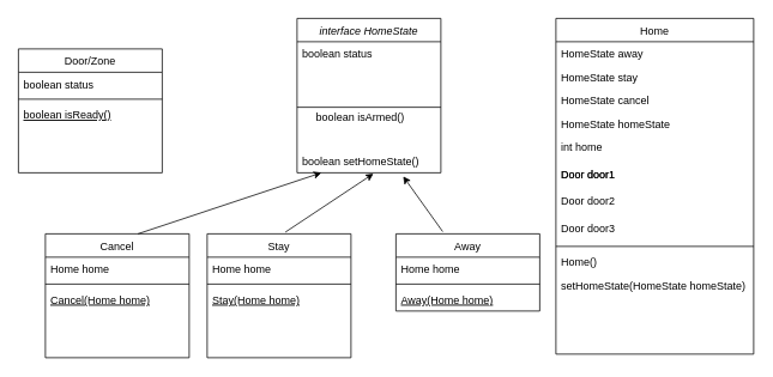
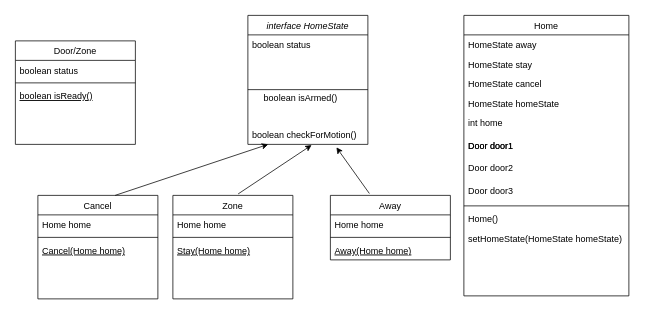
  <mxCell id="0" />
  <mxCell id="1" parent="0" />
  <mxCell id="2" value="interface HomeState" style="swimlane;fontStyle=2;align=center;verticalAlign=top;childLayout=stackLayout;horizontal=1;startSize=26;horizontalStack=0;resizeParent=1;resizeLast=0;collapsible=1;marginBottom=0;rounded=0;shadow=0;strokeWidth=1;" parent="1" vertex="1"><mxGeometry x="330" y="20" width="160" height="172" as="geometry"><mxRectangle x="230" y="140" width="160" height="26" as="alternateBounds" /></mxGeometry></mxCell>
  <mxCell id="3" value="boolean status" style="text;align=left;verticalAlign=top;spacingLeft=4;spacingRight=4;overflow=hidden;rotatable=0;points=[[0,0.5],[1,0.5]];portConstraint=eastwest;" vertex="1" parent="2"><mxGeometry y="26" width="160" height="26" as="geometry" /></mxCell>
  <mxCell id="4" value="" style="line;html=1;strokeWidth=1;align=left;verticalAlign=middle;spacingTop=-1;spacingLeft=3;spacingRight=3;rotatable=0;labelPosition=right;points=[];portConstraint=eastwest;" parent="2" vertex="1"><mxGeometry y="52" width="160" height="94" as="geometry" /></mxCell>
- <mxCell id="5" value="boolean setHomeState()" style="text;align=left;verticalAlign=top;spacingLeft=4;spacingRight=4;overflow=hidden;rotatable=0;points=[[0,0.5],[1,0.5]];portConstraint=eastwest;" vertex="1" parent="2"><mxGeometry y="146" width="160" height="26" as="geometry" /></mxCell>
- <mxCell id="6" value="Stay" style="swimlane;fontStyle=0;align=center;verticalAlign=top;childLayout=stackLayout;horizontal=1;startSize=26;horizontalStack=0;resizeParent=1;resizeLast=0;collapsible=1;marginBottom=0;rounded=0;shadow=0;strokeWidth=1;" parent="1" vertex="1"><mxGeometry x="230" y="260" width="160" height="138" as="geometry"><mxRectangle x="130" y="380" width="160" height="26" as="alternateBounds" /></mxGeometry></mxCell>
+ <mxCell id="5" value="boolean checkForMotion()" style="text;align=left;verticalAlign=top;spacingLeft=4;spacingRight=4;overflow=hidden;rotatable=0;points=[[0,0.5],[1,0.5]];portConstraint=eastwest;" vertex="1" parent="2"><mxGeometry y="146" width="160" height="26" as="geometry" /></mxCell>
+ <mxCell id="6" value="Zone" style="swimlane;fontStyle=0;align=center;verticalAlign=top;childLayout=stackLayout;horizontal=1;startSize=26;horizontalStack=0;resizeParent=1;resizeLast=0;collapsible=1;marginBottom=0;rounded=0;shadow=0;strokeWidth=1;" parent="1" vertex="1"><mxGeometry x="230" y="260" width="160" height="138" as="geometry"><mxRectangle x="130" y="380" width="160" height="26" as="alternateBounds" /></mxGeometry></mxCell>
  <mxCell id="7" value="Home home" style="text;align=left;verticalAlign=top;spacingLeft=4;spacingRight=4;overflow=hidden;rotatable=0;points=[[0,0.5],[1,0.5]];portConstraint=eastwest;" parent="6" vertex="1"><mxGeometry y="26" width="160" height="26" as="geometry" /></mxCell>
  <mxCell id="8" value="" style="line;html=1;strokeWidth=1;align=left;verticalAlign=middle;spacingTop=-1;spacingLeft=3;spacingRight=3;rotatable=0;labelPosition=right;points=[];portConstraint=eastwest;" parent="6" vertex="1"><mxGeometry y="52" width="160" height="8" as="geometry" /></mxCell>
  <mxCell id="9" value="Stay(Home home)" style="text;align=left;verticalAlign=top;spacingLeft=4;spacingRight=4;overflow=hidden;rotatable=0;points=[[0,0.5],[1,0.5]];portConstraint=eastwest;fontStyle=4" parent="6" vertex="1"><mxGeometry y="60" width="160" height="26" as="geometry" /></mxCell>
  <mxCell id="10" value="Away" style="swimlane;fontStyle=0;align=center;verticalAlign=top;childLayout=stackLayout;horizontal=1;startSize=26;horizontalStack=0;resizeParent=1;resizeLast=0;collapsible=1;marginBottom=0;rounded=0;shadow=0;strokeWidth=1;" parent="1" vertex="1"><mxGeometry x="440" y="260" width="160" height="86" as="geometry"><mxRectangle x="340" y="380" width="170" height="26" as="alternateBounds" /></mxGeometry></mxCell>
  <mxCell id="11" value="Home home" style="text;align=left;verticalAlign=top;spacingLeft=4;spacingRight=4;overflow=hidden;rotatable=0;points=[[0,0.5],[1,0.5]];portConstraint=eastwest;" parent="10" vertex="1"><mxGeometry y="26" width="160" height="26" as="geometry" /></mxCell>
  <mxCell id="12" value="" style="line;html=1;strokeWidth=1;align=left;verticalAlign=middle;spacingTop=-1;spacingLeft=3;spacingRight=3;rotatable=0;labelPosition=right;points=[];portConstraint=eastwest;" parent="10" vertex="1"><mxGeometry y="52" width="160" height="8" as="geometry" /></mxCell>
  <mxCell id="13" value="Away(Home home)" style="text;align=left;verticalAlign=top;spacingLeft=4;spacingRight=4;overflow=hidden;rotatable=0;points=[[0,0.5],[1,0.5]];portConstraint=eastwest;fontStyle=4" vertex="1" parent="10"><mxGeometry y="60" width="160" height="26" as="geometry" /></mxCell>
  <mxCell id="14" value="Home" style="swimlane;fontStyle=0;align=center;verticalAlign=top;childLayout=stackLayout;horizontal=1;startSize=26;horizontalStack=0;resizeParent=1;resizeLast=0;collapsible=1;marginBottom=0;rounded=0;shadow=0;strokeWidth=1;" parent="1" vertex="1"><mxGeometry x="618" y="20" width="220" height="374" as="geometry"><mxRectangle x="550" y="140" width="160" height="26" as="alternateBounds" /></mxGeometry></mxCell>
  <mxCell id="15" value="HomeState away" style="text;align=left;verticalAlign=top;spacingLeft=4;spacingRight=4;overflow=hidden;rotatable=0;points=[[0,0.5],[1,0.5]];portConstraint=eastwest;" parent="14" vertex="1"><mxGeometry y="26" width="220" height="26" as="geometry" /></mxCell>
  <mxCell id="16" value="HomeState stay" style="text;align=left;verticalAlign=top;spacingLeft=4;spacingRight=4;overflow=hidden;rotatable=0;points=[[0,0.5],[1,0.5]];portConstraint=eastwest;rounded=0;shadow=0;html=0;" parent="14" vertex="1"><mxGeometry y="52" width="220" height="26" as="geometry" /></mxCell>
  <mxCell id="17" value="HomeState cancel" style="text;align=left;verticalAlign=top;spacingLeft=4;spacingRight=4;overflow=hidden;rotatable=0;points=[[0,0.5],[1,0.5]];portConstraint=eastwest;rounded=0;shadow=0;html=0;" parent="14" vertex="1"><mxGeometry y="78" width="220" height="26" as="geometry" /></mxCell>
  <mxCell id="18" value="HomeState homeState" style="text;align=left;verticalAlign=top;spacingLeft=4;spacingRight=4;overflow=hidden;rotatable=0;points=[[0,0.5],[1,0.5]];portConstraint=eastwest;rounded=0;shadow=0;html=0;" parent="14" vertex="1"><mxGeometry y="104" width="220" height="26" as="geometry" /></mxCell>
  <mxCell id="19" value="int home" style="text;align=left;verticalAlign=top;spacingLeft=4;spacingRight=4;overflow=hidden;rotatable=0;points=[[0,0.5],[1,0.5]];portConstraint=eastwest;rounded=0;shadow=0;html=0;" vertex="1" parent="14"><mxGeometry y="130" width="220" height="30" as="geometry" /></mxCell>
  <mxCell id="20" value="Door door1" style="text;align=left;verticalAlign=top;spacingLeft=4;spacingRight=4;overflow=hidden;rotatable=0;points=[[0,0.5],[1,0.5]];portConstraint=eastwest;rounded=0;shadow=0;html=0;" parent="14" vertex="1"><mxGeometry y="160" width="220" height="30" as="geometry" /></mxCell>
  <mxCell id="21" value="Door door2" style="text;align=left;verticalAlign=top;spacingLeft=4;spacingRight=4;overflow=hidden;rotatable=0;points=[[0,0.5],[1,0.5]];portConstraint=eastwest;rounded=0;shadow=0;html=0;" vertex="1" parent="14"><mxGeometry y="190" width="220" height="30" as="geometry" /></mxCell>
  <mxCell id="22" value="Door door3" style="text;align=left;verticalAlign=top;spacingLeft=4;spacingRight=4;overflow=hidden;rotatable=0;points=[[0,0.5],[1,0.5]];portConstraint=eastwest;rounded=0;shadow=0;html=0;" vertex="1" parent="14"><mxGeometry y="220" width="220" height="30" as="geometry" /></mxCell>
  <mxCell id="23" value="" style="line;html=1;strokeWidth=1;align=left;verticalAlign=middle;spacingTop=-1;spacingLeft=3;spacingRight=3;rotatable=0;labelPosition=right;points=[];portConstraint=eastwest;" parent="14" vertex="1"><mxGeometry y="250" width="220" height="8" as="geometry" /></mxCell>
  <mxCell id="24" value="Home()" style="text;align=left;verticalAlign=top;spacingLeft=4;spacingRight=4;overflow=hidden;rotatable=0;points=[[0,0.5],[1,0.5]];portConstraint=eastwest;" parent="14" vertex="1"><mxGeometry y="258" width="220" height="26" as="geometry" /></mxCell>
  <mxCell id="25" value="setHomeState(HomeState homeState)" style="text;align=left;verticalAlign=top;spacingLeft=4;spacingRight=4;overflow=hidden;rotatable=0;points=[[0,0.5],[1,0.5]];portConstraint=eastwest;" parent="14" vertex="1"><mxGeometry y="284" width="220" height="90" as="geometry" /></mxCell>
  <mxCell id="26" value="Door door1" style="text;align=left;verticalAlign=top;spacingLeft=4;spacingRight=4;overflow=hidden;rotatable=0;points=[[0,0.5],[1,0.5]];portConstraint=eastwest;rounded=0;shadow=0;html=0;" vertex="1" parent="1"><mxGeometry x="618" y="180" width="160" height="30" as="geometry" /></mxCell>
  <mxCell id="27" value="boolean isArmed()" style="text;html=1;align=center;verticalAlign=middle;resizable=0;points=[];autosize=1;strokeColor=none;fillColor=none;" vertex="1" parent="1"><mxGeometry x="345" y="120" width="110" height="20" as="geometry" /></mxCell>
  <mxCell id="28" value="" style="endArrow=classic;html=1;rounded=0;entryX=0.531;entryY=1.038;entryDx=0;entryDy=0;entryPerimeter=0;exitX=0.544;exitY=-0.014;exitDx=0;exitDy=0;exitPerimeter=0;" edge="1" parent="1" source="6" target="5"><mxGeometry width="50" height="50" relative="1" as="geometry"><mxPoint x="490" y="280" as="sourcePoint" /><mxPoint x="540" y="230" as="targetPoint" /></mxGeometry></mxCell>
  <mxCell id="29" value="" style="endArrow=classic;html=1;rounded=0;entryX=0.738;entryY=1.154;entryDx=0;entryDy=0;entryPerimeter=0;exitX=0.325;exitY=-0.029;exitDx=0;exitDy=0;exitPerimeter=0;" edge="1" parent="1" source="10" target="5"><mxGeometry width="50" height="50" relative="1" as="geometry"><mxPoint x="327.04" y="268.068" as="sourcePoint" /><mxPoint x="424.96" y="202.988" as="targetPoint" /></mxGeometry></mxCell>
  <mxCell id="30" value="Cancel" style="swimlane;fontStyle=0;align=center;verticalAlign=top;childLayout=stackLayout;horizontal=1;startSize=26;horizontalStack=0;resizeParent=1;resizeLast=0;collapsible=1;marginBottom=0;rounded=0;shadow=0;strokeWidth=1;" vertex="1" parent="1"><mxGeometry x="50" y="260" width="160" height="138" as="geometry"><mxRectangle x="130" y="380" width="160" height="26" as="alternateBounds" /></mxGeometry></mxCell>
  <mxCell id="31" value="Home home" style="text;align=left;verticalAlign=top;spacingLeft=4;spacingRight=4;overflow=hidden;rotatable=0;points=[[0,0.5],[1,0.5]];portConstraint=eastwest;" vertex="1" parent="30"><mxGeometry y="26" width="160" height="26" as="geometry" /></mxCell>
  <mxCell id="32" value="" style="line;html=1;strokeWidth=1;align=left;verticalAlign=middle;spacingTop=-1;spacingLeft=3;spacingRight=3;rotatable=0;labelPosition=right;points=[];portConstraint=eastwest;" vertex="1" parent="30"><mxGeometry y="52" width="160" height="8" as="geometry" /></mxCell>
  <mxCell id="33" value="Cancel(Home home)" style="text;align=left;verticalAlign=top;spacingLeft=4;spacingRight=4;overflow=hidden;rotatable=0;points=[[0,0.5],[1,0.5]];portConstraint=eastwest;fontStyle=4" vertex="1" parent="30"><mxGeometry y="60" width="160" height="26" as="geometry" /></mxCell>
  <mxCell id="34" value="" style="endArrow=classic;html=1;rounded=0;entryX=0.169;entryY=1;entryDx=0;entryDy=0;entryPerimeter=0;exitX=0.644;exitY=0;exitDx=0;exitDy=0;exitPerimeter=0;" edge="1" parent="1" source="30" target="5"><mxGeometry width="50" height="50" relative="1" as="geometry"><mxPoint x="170" y="245.078" as="sourcePoint" /><mxPoint x="267.92" y="179.998" as="targetPoint" /></mxGeometry></mxCell>
  <mxCell id="35" value="Door/Zone" style="swimlane;fontStyle=0;align=center;verticalAlign=top;childLayout=stackLayout;horizontal=1;startSize=26;horizontalStack=0;resizeParent=1;resizeLast=0;collapsible=1;marginBottom=0;rounded=0;shadow=0;strokeWidth=1;" vertex="1" parent="1"><mxGeometry x="20" y="54" width="160" height="138" as="geometry"><mxRectangle x="130" y="380" width="160" height="26" as="alternateBounds" /></mxGeometry></mxCell>
  <mxCell id="36" value="boolean status" style="text;align=left;verticalAlign=top;spacingLeft=4;spacingRight=4;overflow=hidden;rotatable=0;points=[[0,0.5],[1,0.5]];portConstraint=eastwest;" vertex="1" parent="35"><mxGeometry y="26" width="160" height="26" as="geometry" /></mxCell>
  <mxCell id="37" value="" style="line;html=1;strokeWidth=1;align=left;verticalAlign=middle;spacingTop=-1;spacingLeft=3;spacingRight=3;rotatable=0;labelPosition=right;points=[];portConstraint=eastwest;" vertex="1" parent="35"><mxGeometry y="52" width="160" height="8" as="geometry" /></mxCell>
  <mxCell id="38" value="boolean isReady()" style="text;align=left;verticalAlign=top;spacingLeft=4;spacingRight=4;overflow=hidden;rotatable=0;points=[[0,0.5],[1,0.5]];portConstraint=eastwest;fontStyle=4" vertex="1" parent="35"><mxGeometry y="60" width="160" height="26" as="geometry" /></mxCell>
